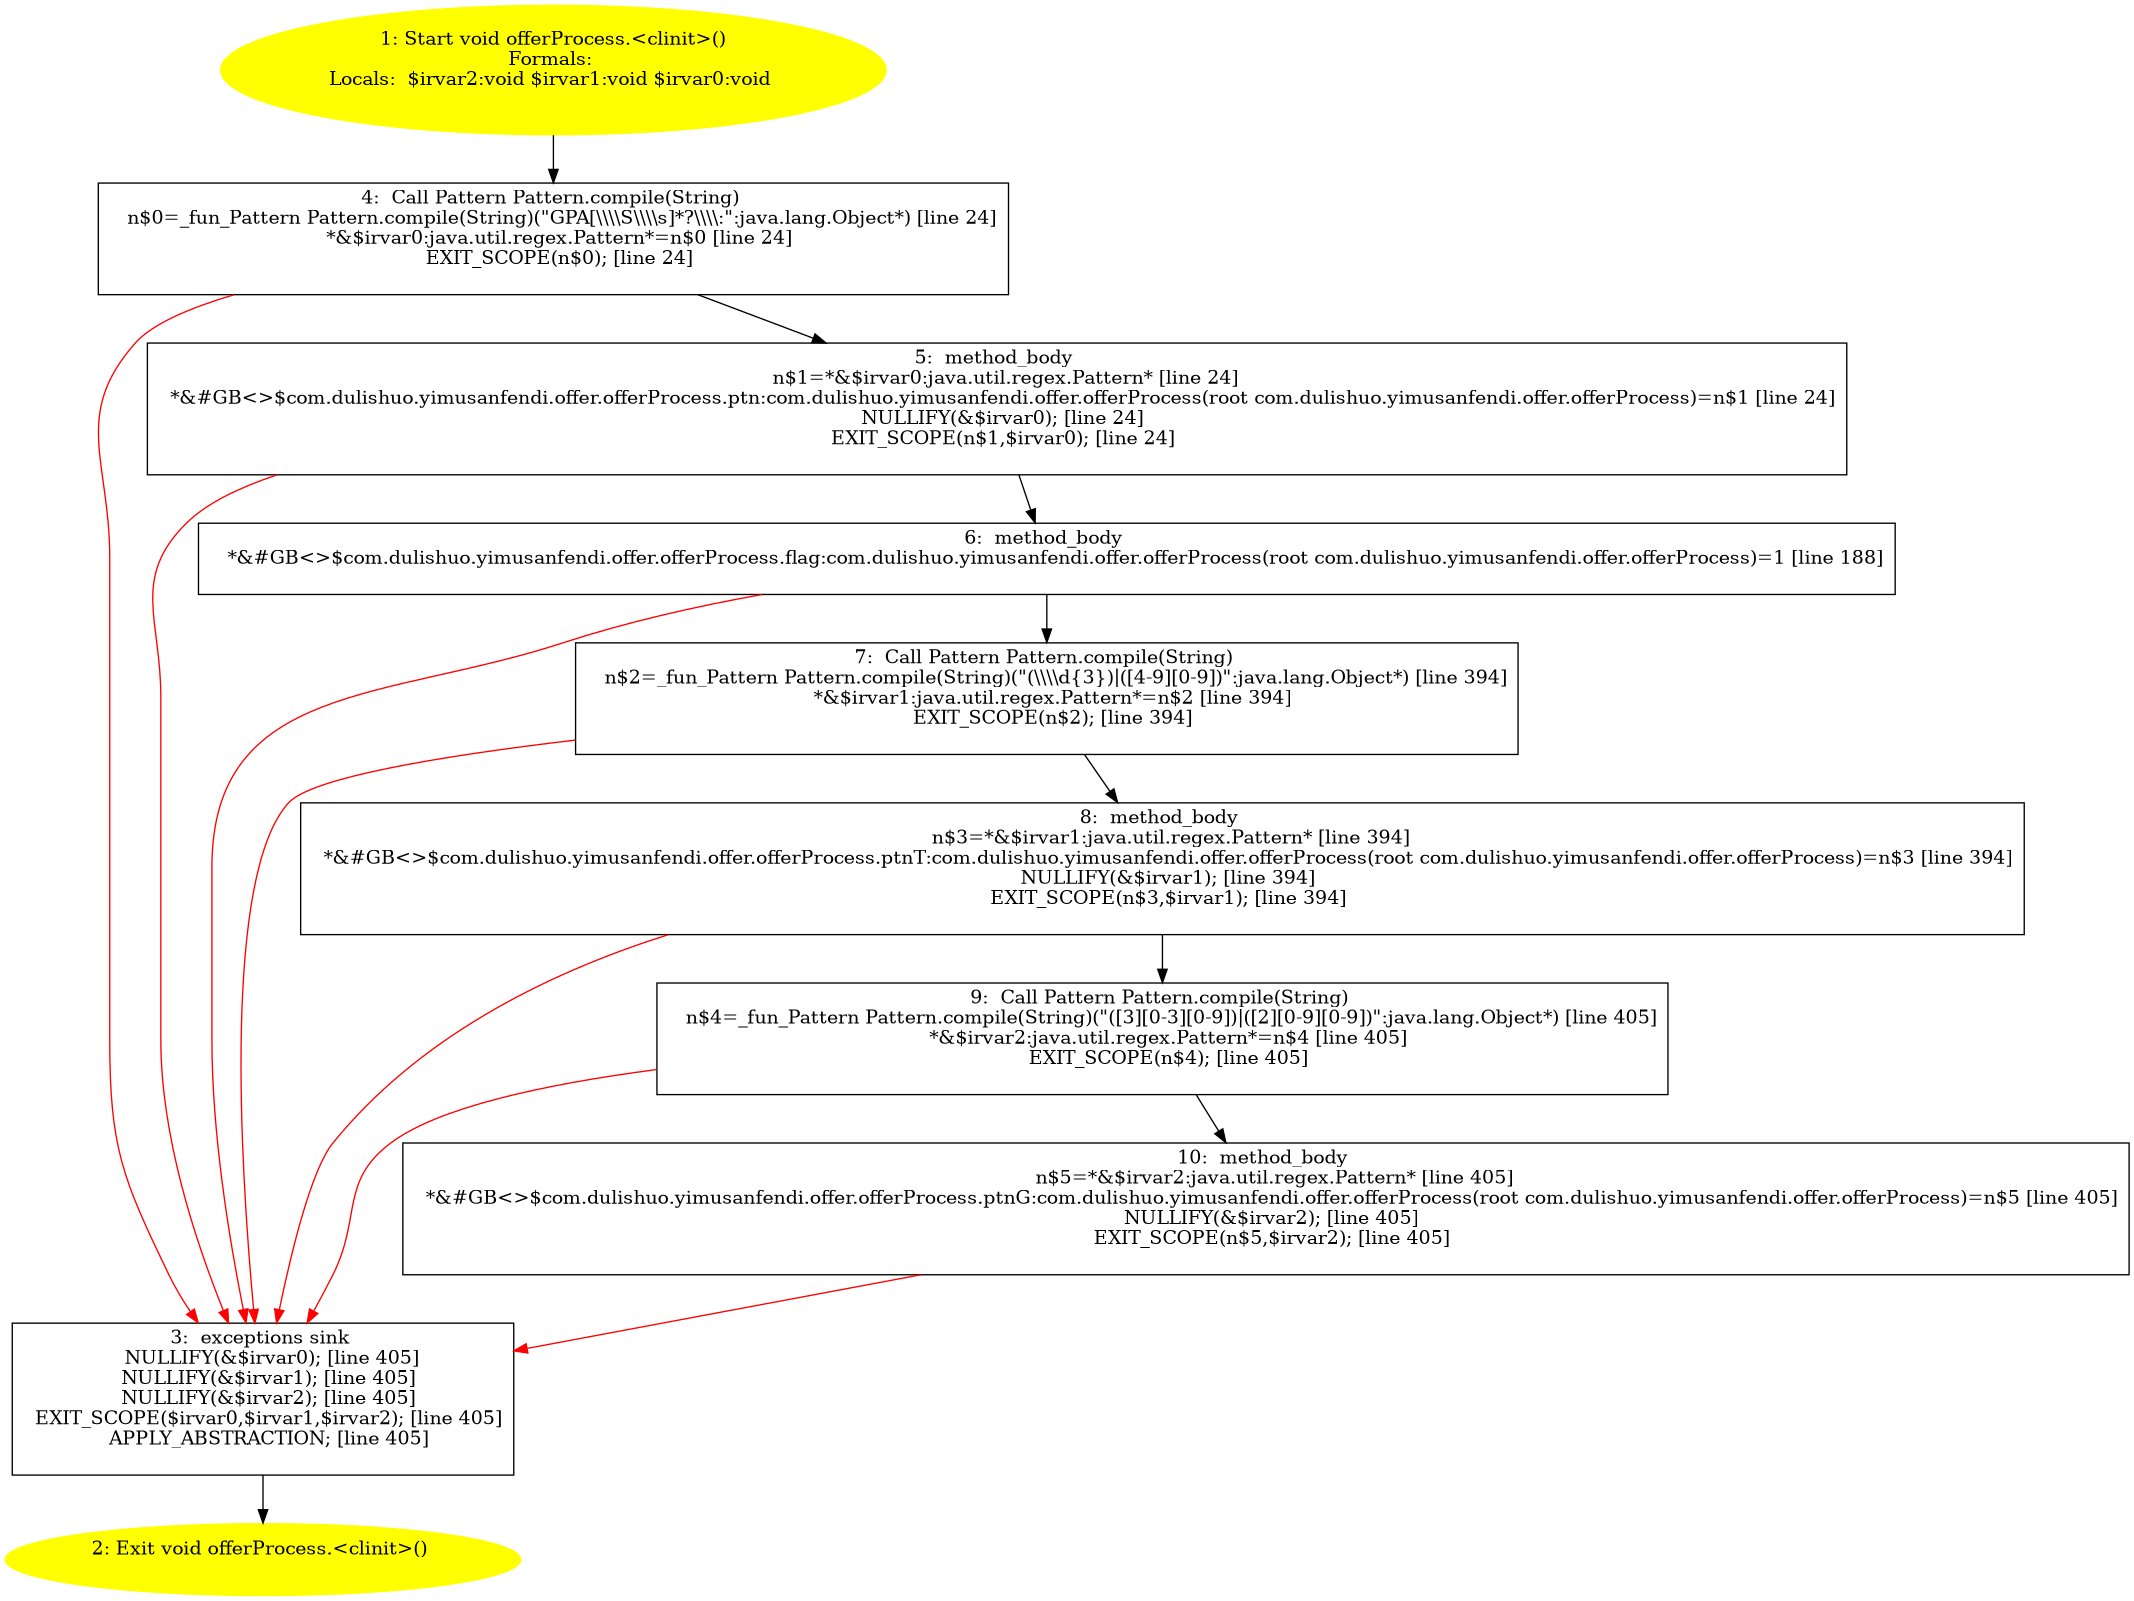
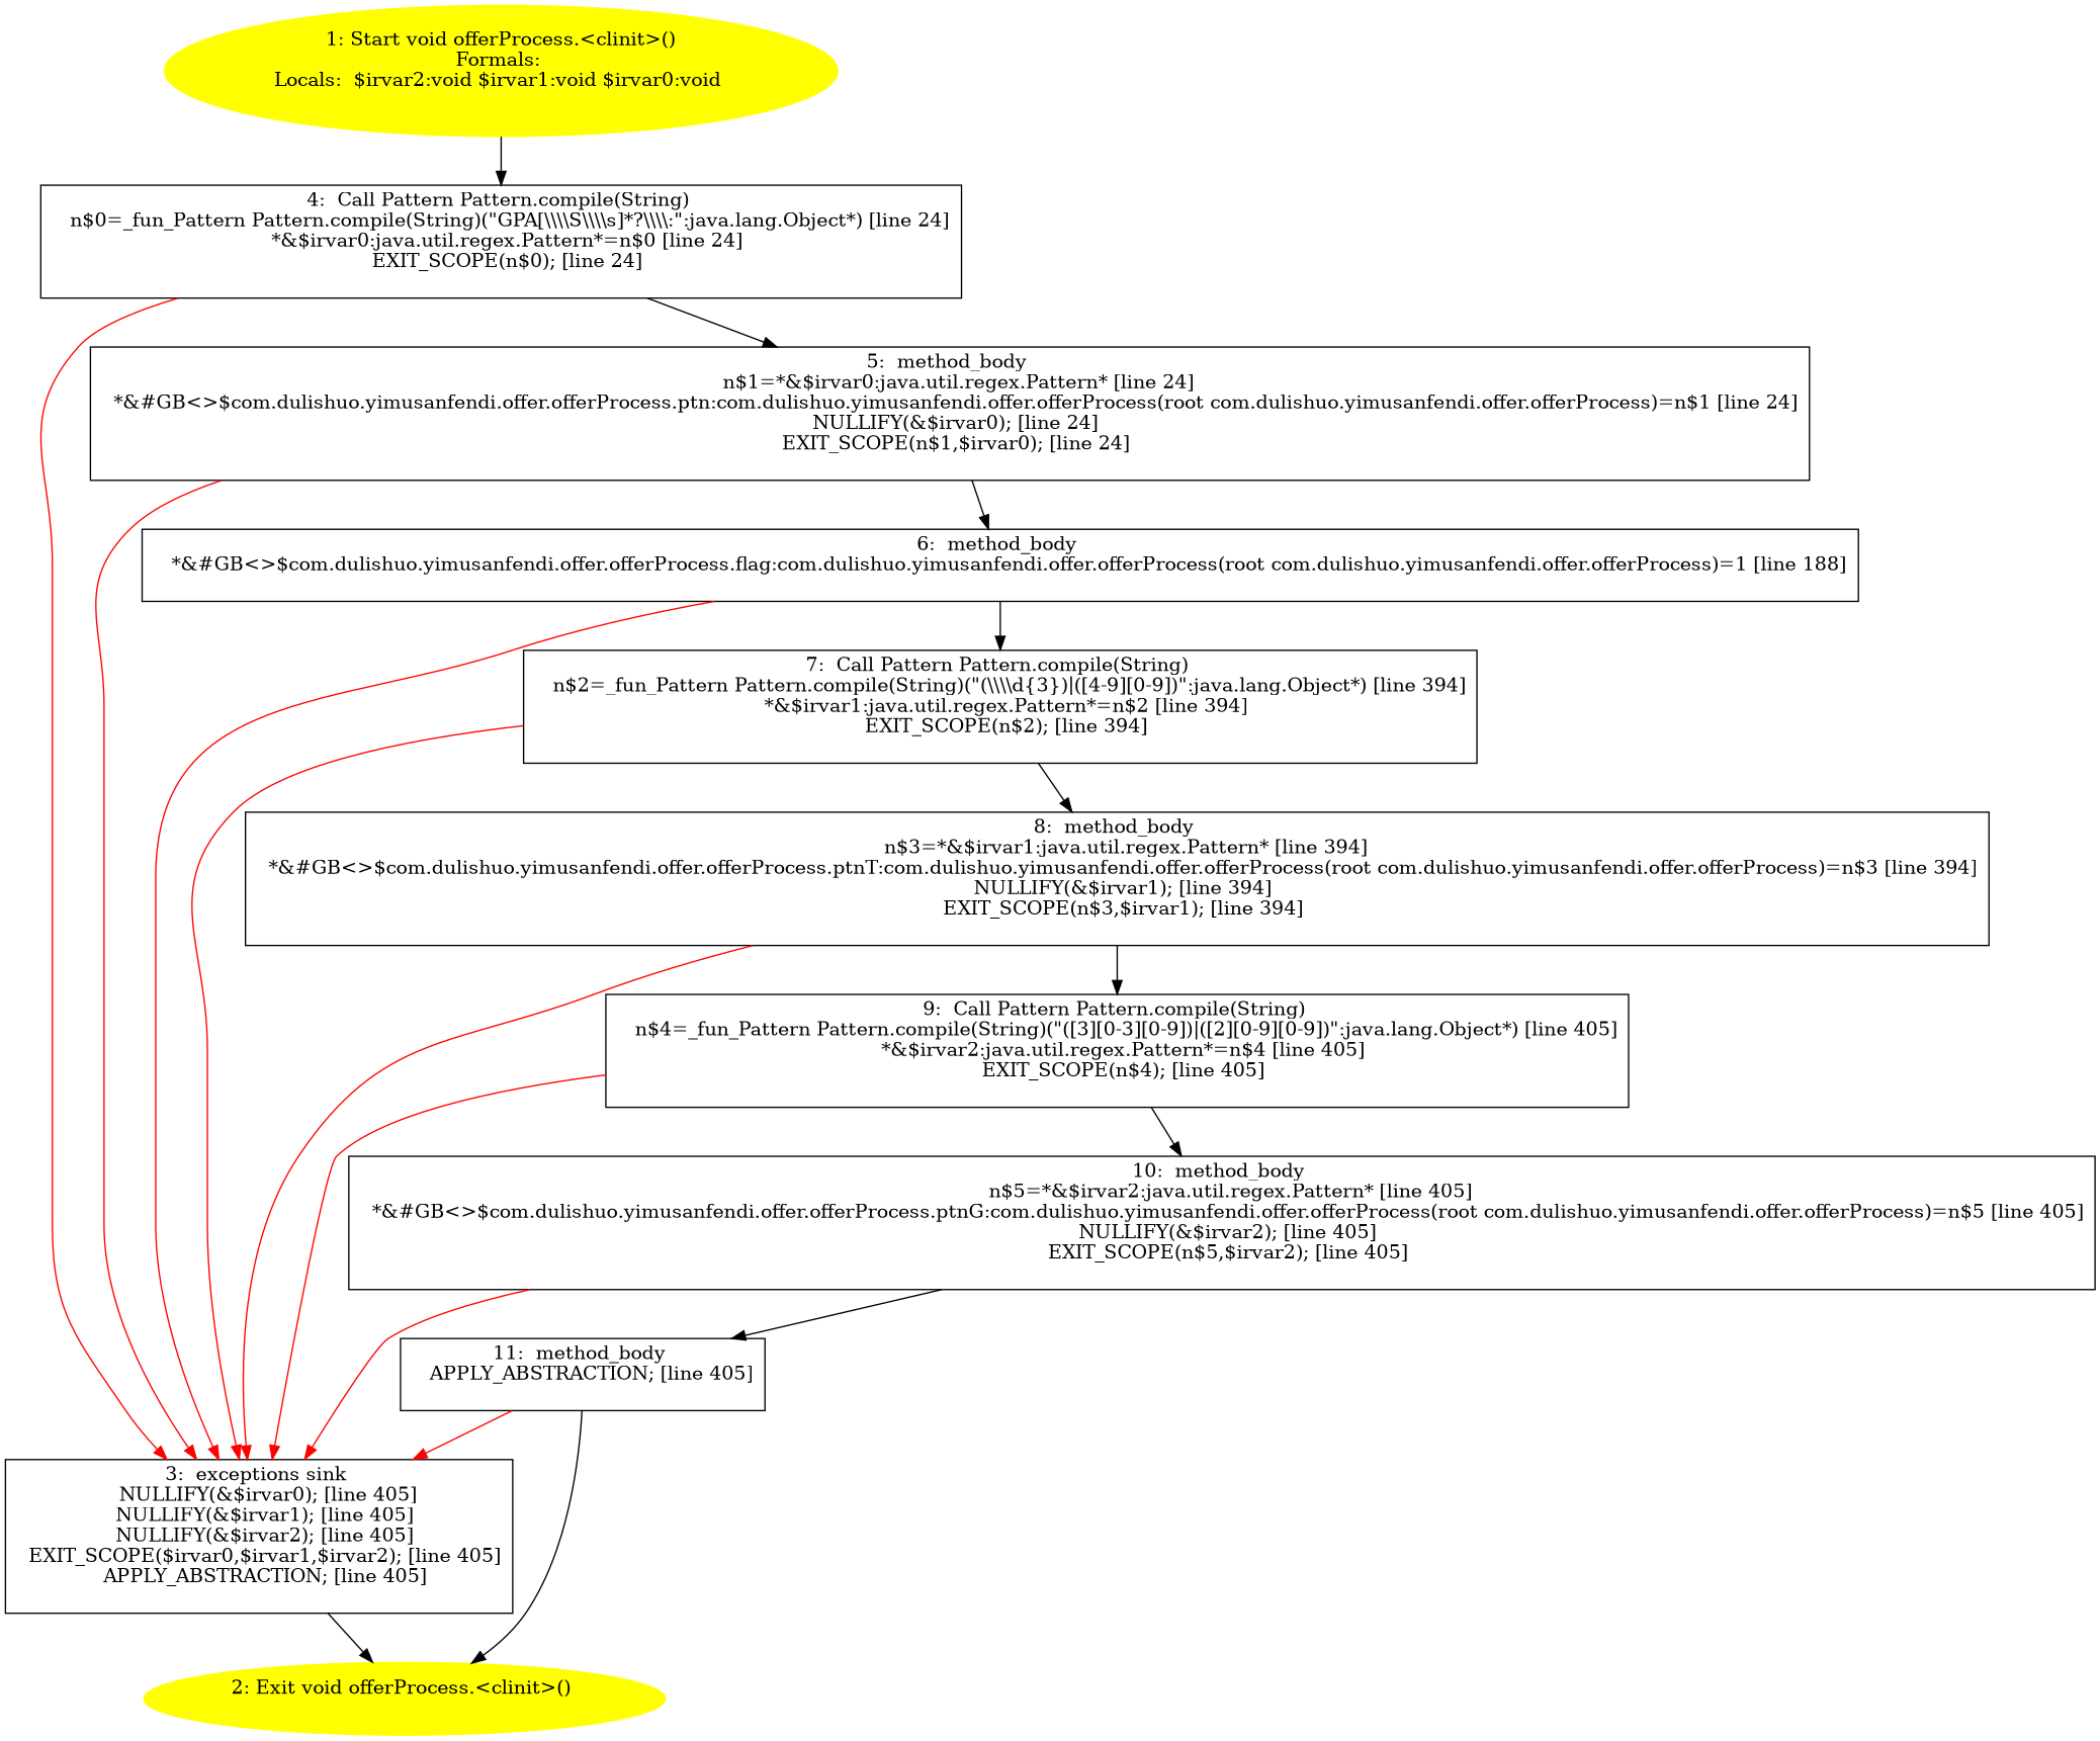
  digraph {
    node [shape=box]
    n1 [color=yellow label="1: Start void offerProcess.<clinit>()\nFormals: \nLocals:  $irvar2:void $irvar1:void $irvar0:void \n  " style=filled shape=""]
    n2 [label="4:  Call Pattern Pattern.compile(String) \n   n$0=_fun_Pattern Pattern.compile(String)(\"GPA[\\\\\\\\S\\\\\\\\s]*?\\\\\\\\:\":java.lang.Object*) [line 24]\n  *&$irvar0:java.util.regex.Pattern*=n$0 [line 24]\n  EXIT_SCOPE(n$0); [line 24]\n "]
    n3 [label="3:  exceptions sink \n   NULLIFY(&$irvar0); [line 405]\n  NULLIFY(&$irvar1); [line 405]\n  NULLIFY(&$irvar2); [line 405]\n  EXIT_SCOPE($irvar0,$irvar1,$irvar2); [line 405]\n  APPLY_ABSTRACTION; [line 405]\n "]
    n4 [label="5:  method_body \n   n$1=*&$irvar0:java.util.regex.Pattern* [line 24]\n  *&#GB<>$com.dulishuo.yimusanfendi.offer.offerProcess.ptn:com.dulishuo.yimusanfendi.offer.offerProcess(root com.dulishuo.yimusanfendi.offer.offerProcess)=n$1 [line 24]\n  NULLIFY(&$irvar0); [line 24]\n  EXIT_SCOPE(n$1,$irvar0); [line 24]\n "]
    n5 [color=yellow label="2: Exit void offerProcess.<clinit>() \n  " style=filled shape=""]
    n6 [label="6:  method_body \n   *&#GB<>$com.dulishuo.yimusanfendi.offer.offerProcess.flag:com.dulishuo.yimusanfendi.offer.offerProcess(root com.dulishuo.yimusanfendi.offer.offerProcess)=1 [line 188]\n "]
    n7 [label="7:  Call Pattern Pattern.compile(String) \n   n$2=_fun_Pattern Pattern.compile(String)(\"(\\\\\\\\d{3})|([4-9][0-9])\":java.lang.Object*) [line 394]\n  *&$irvar1:java.util.regex.Pattern*=n$2 [line 394]\n  EXIT_SCOPE(n$2); [line 394]\n "]
    n8 [label="8:  method_body \n   n$3=*&$irvar1:java.util.regex.Pattern* [line 394]\n  *&#GB<>$com.dulishuo.yimusanfendi.offer.offerProcess.ptnT:com.dulishuo.yimusanfendi.offer.offerProcess(root com.dulishuo.yimusanfendi.offer.offerProcess)=n$3 [line 394]\n  NULLIFY(&$irvar1); [line 394]\n  EXIT_SCOPE(n$3,$irvar1); [line 394]\n "]
    n9 [label="9:  Call Pattern Pattern.compile(String) \n   n$4=_fun_Pattern Pattern.compile(String)(\"([3][0-3][0-9])|([2][0-9][0-9])\":java.lang.Object*) [line 405]\n  *&$irvar2:java.util.regex.Pattern*=n$4 [line 405]\n  EXIT_SCOPE(n$4); [line 405]\n "]
    n10 [label="10:  method_body \n   n$5=*&$irvar2:java.util.regex.Pattern* [line 405]\n  *&#GB<>$com.dulishuo.yimusanfendi.offer.offerProcess.ptnG:com.dulishuo.yimusanfendi.offer.offerProcess(root com.dulishuo.yimusanfendi.offer.offerProcess)=n$5 [line 405]\n  NULLIFY(&$irvar2); [line 405]\n  EXIT_SCOPE(n$5,$irvar2); [line 405]\n "]
+   n11 [label="11:  method_body \n   APPLY_ABSTRACTION; [line 405]\n "]
    n1 -> n2
    n2 -> n3 [color=red]
    n2 -> n4
    n3 -> n5
    n4 -> n3 [color=red]
    n4 -> n6
    n6 -> n3 [color=red]
    n6 -> n7
    n7 -> n3 [color=red]
    n7 -> n8
    n8 -> n3 [color=red]
    n8 -> n9
    n9 -> n3 [color=red]
    n9 -> n10
    n10 -> n3 [color=red]
+   n10 -> n11
+   n11 -> n3 [color=red]
+   n11 -> n5
  }
